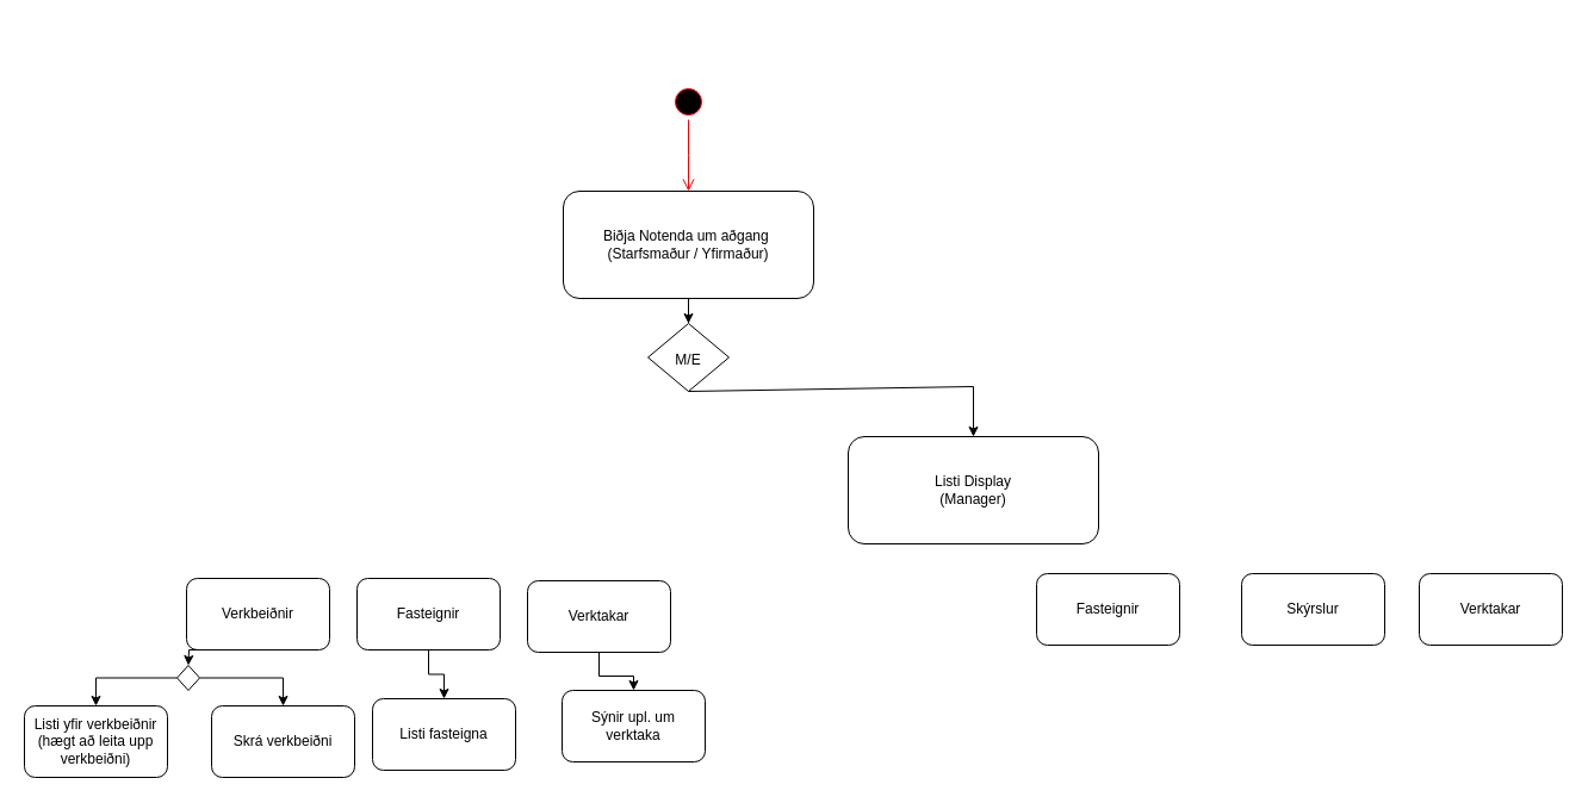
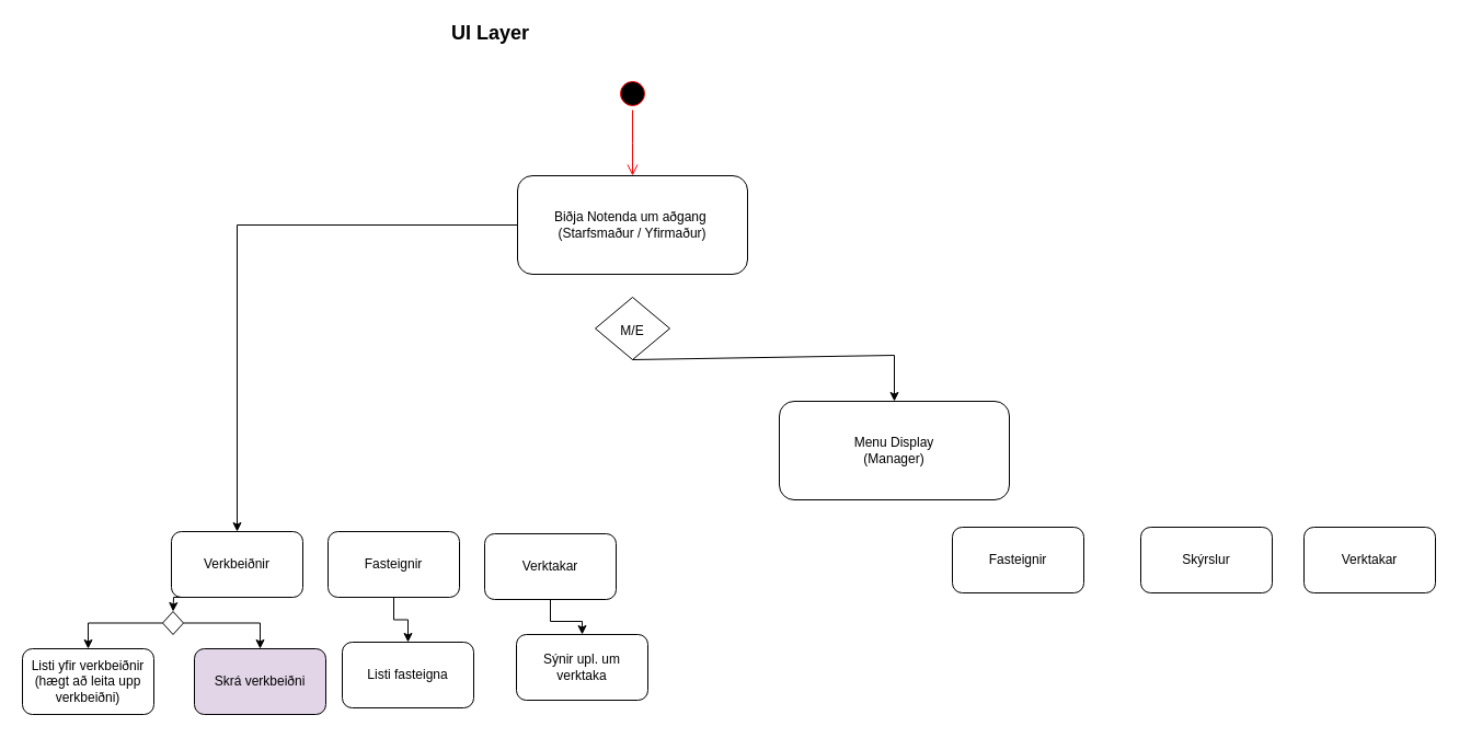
  <mxCell id="0" />
  <mxCell id="1" parent="0" />
- <mxCell id="2" value="" style="edgeStyle=orthogonalEdgeStyle;rounded=0;orthogonalLoop=1;jettySize=auto;html=1;fontSize=18;" edge="1" parent="1" source="3" target="7"><mxGeometry relative="1" as="geometry" /></mxCell>
+ <mxCell id="2" value="" style="edgeStyle=orthogonalEdgeStyle;rounded=0;orthogonalLoop=1;jettySize=auto;html=1;fontSize=18;" edge="1" parent="1" source="3" target="10"><mxGeometry relative="1" as="geometry" /></mxCell>
  <mxCell id="3" value="Biðja Notenda um aðgang&amp;nbsp;&lt;br&gt;(Starfsmaður / Yfirmaður)" style="rounded=1;whiteSpace=wrap;html=1;" vertex="1" parent="1"><mxGeometry x="472" y="160" width="210" height="90" as="geometry" /></mxCell>
  <mxCell id="4" value="" style="ellipse;html=1;shape=startState;fillColor=#000000;strokeColor=#ff0000;" vertex="1" parent="1"><mxGeometry x="562" y="70" width="30" height="30" as="geometry" /></mxCell>
  <mxCell id="5" value="" style="edgeStyle=orthogonalEdgeStyle;html=1;verticalAlign=bottom;endArrow=open;endSize=8;strokeColor=#ff0000;rounded=0;" edge="1" source="4" parent="1"><mxGeometry relative="1" as="geometry"><mxPoint x="577" y="160" as="targetPoint" /></mxGeometry></mxCell>
+ <mxCell id="6" value="&lt;b&gt;&lt;font style=&quot;font-size: 18px&quot;&gt;UI Layer&lt;/font&gt;&lt;/b&gt;" style="text;html=1;align=center;verticalAlign=middle;resizable=0;points=[];autosize=1;strokeColor=none;fillColor=none;" vertex="1" parent="1"><mxGeometry x="402" y="20" width="90" height="20" as="geometry" /></mxCell>
  <mxCell id="7" value="&lt;font style=&quot;font-size: 12px&quot;&gt;M/E&lt;/font&gt;" style="rhombus;whiteSpace=wrap;html=1;fontSize=18;" vertex="1" parent="1"><mxGeometry x="543" y="271" width="68" height="57" as="geometry" /></mxCell>
- <mxCell id="8" value="Listi Display&lt;br&gt;(Manager)" style="rounded=1;whiteSpace=wrap;html=1;" vertex="1" parent="1"><mxGeometry x="711" y="366" width="210" height="90" as="geometry" /></mxCell>
+ <mxCell id="8" value="Menu Display&lt;br&gt;(Manager)" style="rounded=1;whiteSpace=wrap;html=1;" vertex="1" parent="1"><mxGeometry x="711" y="366" width="210" height="90" as="geometry" /></mxCell>
  <mxCell id="9" value="" style="endArrow=classic;html=1;rounded=0;fontSize=12;entryX=0.5;entryY=0;entryDx=0;entryDy=0;exitX=0.5;exitY=1;exitDx=0;exitDy=0;" edge="1" parent="1" source="7" target="8"><mxGeometry width="50" height="50" relative="1" as="geometry"><mxPoint x="576" y="332" as="sourcePoint" /><mxPoint x="650" y="369" as="targetPoint" /><Array as="points"><mxPoint x="816" y="324" /></Array></mxGeometry></mxCell>
  <mxCell id="10" value="Verkbeiðnir" style="rounded=1;whiteSpace=wrap;html=1;fontSize=12;" vertex="1" parent="1"><mxGeometry x="156" y="485" width="120" height="60" as="geometry" /></mxCell>
  <mxCell id="11" value="Listi fasteigna" style="rounded=1;whiteSpace=wrap;html=1;fontSize=12;" vertex="1" parent="1"><mxGeometry x="312" y="586" width="120" height="60" as="geometry" /></mxCell>
  <mxCell id="12" value="" style="edgeStyle=orthogonalEdgeStyle;rounded=0;orthogonalLoop=1;jettySize=auto;html=1;fontSize=12;" edge="1" parent="1" source="13" target="18"><mxGeometry relative="1" as="geometry" /></mxCell>
  <mxCell id="13" value="Verktakar" style="rounded=1;whiteSpace=wrap;html=1;fontSize=12;" vertex="1" parent="1"><mxGeometry x="442" y="487" width="120" height="60" as="geometry" /></mxCell>
  <mxCell id="14" value="Listi yfir verkbeiðnir&lt;br&gt;(hægt að leita upp verkbeiðni)" style="rounded=1;whiteSpace=wrap;html=1;fontSize=12;" vertex="1" parent="1"><mxGeometry x="20" y="592" width="120" height="60" as="geometry" /></mxCell>
  <mxCell id="15" value="" style="edgeStyle=orthogonalEdgeStyle;rounded=0;orthogonalLoop=1;jettySize=auto;html=1;fontSize=12;" edge="1" parent="1" source="16" target="11"><mxGeometry relative="1" as="geometry" /></mxCell>
  <mxCell id="16" value="Fasteignir" style="rounded=1;whiteSpace=wrap;html=1;fontSize=12;" vertex="1" parent="1"><mxGeometry x="299" y="485" width="120" height="60" as="geometry" /></mxCell>
- <mxCell id="17" value="Skrá verkbeiðni" style="rounded=1;whiteSpace=wrap;html=1;fontSize=12;" vertex="1" parent="1"><mxGeometry x="177" y="592" width="120" height="60" as="geometry" /></mxCell>
+ <mxCell id="17" value="Skrá verkbeiðni" style="rounded=1;whiteSpace=wrap;html=1;fontSize=12;fillColor=#e1d5e7;" vertex="1" parent="1"><mxGeometry x="177" y="592" width="120" height="60" as="geometry" /></mxCell>
  <mxCell id="18" value="Sýnir upl. um verktaka" style="rounded=1;whiteSpace=wrap;html=1;fontSize=12;" vertex="1" parent="1"><mxGeometry x="471" y="579" width="120" height="60" as="geometry" /></mxCell>
  <mxCell id="19" value="" style="edgeStyle=orthogonalEdgeStyle;rounded=0;orthogonalLoop=1;jettySize=auto;html=1;fontSize=12;" edge="1" parent="1" source="21" target="17"><mxGeometry relative="1" as="geometry" /></mxCell>
  <mxCell id="20" value="" style="edgeStyle=orthogonalEdgeStyle;rounded=0;orthogonalLoop=1;jettySize=auto;html=1;fontSize=12;" edge="1" parent="1" source="21" target="14"><mxGeometry relative="1" as="geometry" /></mxCell>
  <mxCell id="21" value="" style="rhombus;whiteSpace=wrap;html=1;fontSize=12;" vertex="1" parent="1"><mxGeometry x="148" y="558" width="19" height="21" as="geometry" /></mxCell>
  <mxCell id="22" value="" style="endArrow=classic;html=1;rounded=0;fontSize=12;exitX=0.5;exitY=1;exitDx=0;exitDy=0;entryX=0.5;entryY=0;entryDx=0;entryDy=0;" edge="1" parent="1" source="10" target="21"><mxGeometry width="50" height="50" relative="1" as="geometry"><mxPoint x="288" y="629" as="sourcePoint" /><mxPoint x="338" y="579" as="targetPoint" /><Array as="points"><mxPoint x="158" y="545" /></Array></mxGeometry></mxCell>
  <mxCell id="23" value="Fasteignir&lt;br&gt;" style="rounded=1;whiteSpace=wrap;html=1;fontSize=12;" vertex="1" parent="1"><mxGeometry x="869" y="481" width="120" height="60" as="geometry" /></mxCell>
  <mxCell id="24" value="Skýrslur" style="rounded=1;whiteSpace=wrap;html=1;fontSize=12;" vertex="1" parent="1"><mxGeometry x="1041" y="481" width="120" height="60" as="geometry" /></mxCell>
  <mxCell id="25" value="Verktakar" style="rounded=1;whiteSpace=wrap;html=1;fontSize=12;" vertex="1" parent="1"><mxGeometry x="1190" y="481" width="120" height="60" as="geometry" /></mxCell>
